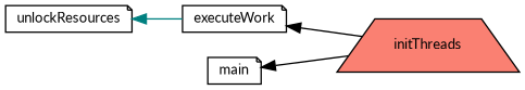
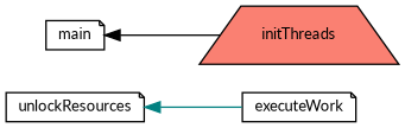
  digraph {
    fontname=Lato
    rankdir=LR
    node [color=black fillcolor=white fontname=Lato fontsize=10 shape=note style=filled]
    edge [color=black dir=back fontname=Lato fontsize=10 labelfontname=FreeSans labelfontsize=10 style=solid]
    n1 [fontcolor=black height=0.2 label=unlockResources width=0.4]
    n2 [height=0.2 label=executeWork width=0.4]
    n3 [fillcolor=salmon height=0.2 label=initThreads shape=trapezium width=0.4]
    n4 [height=0.2 label=main width=0.4]
    n1 -> n2 [color=teal]
-   n2 -> n3
    n4 -> n3
  }
